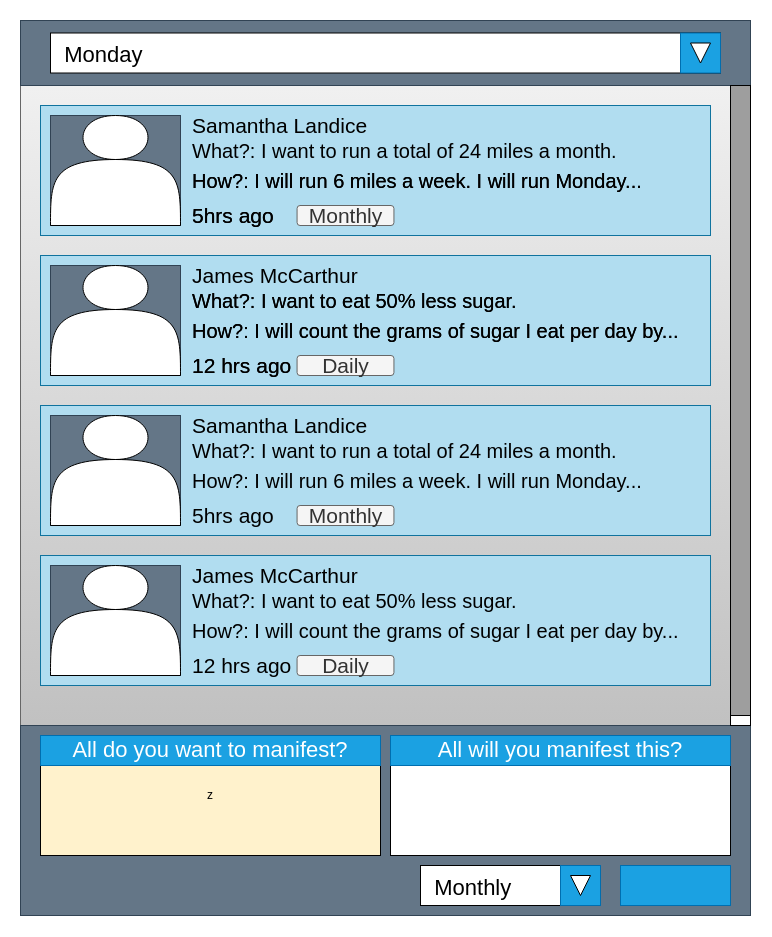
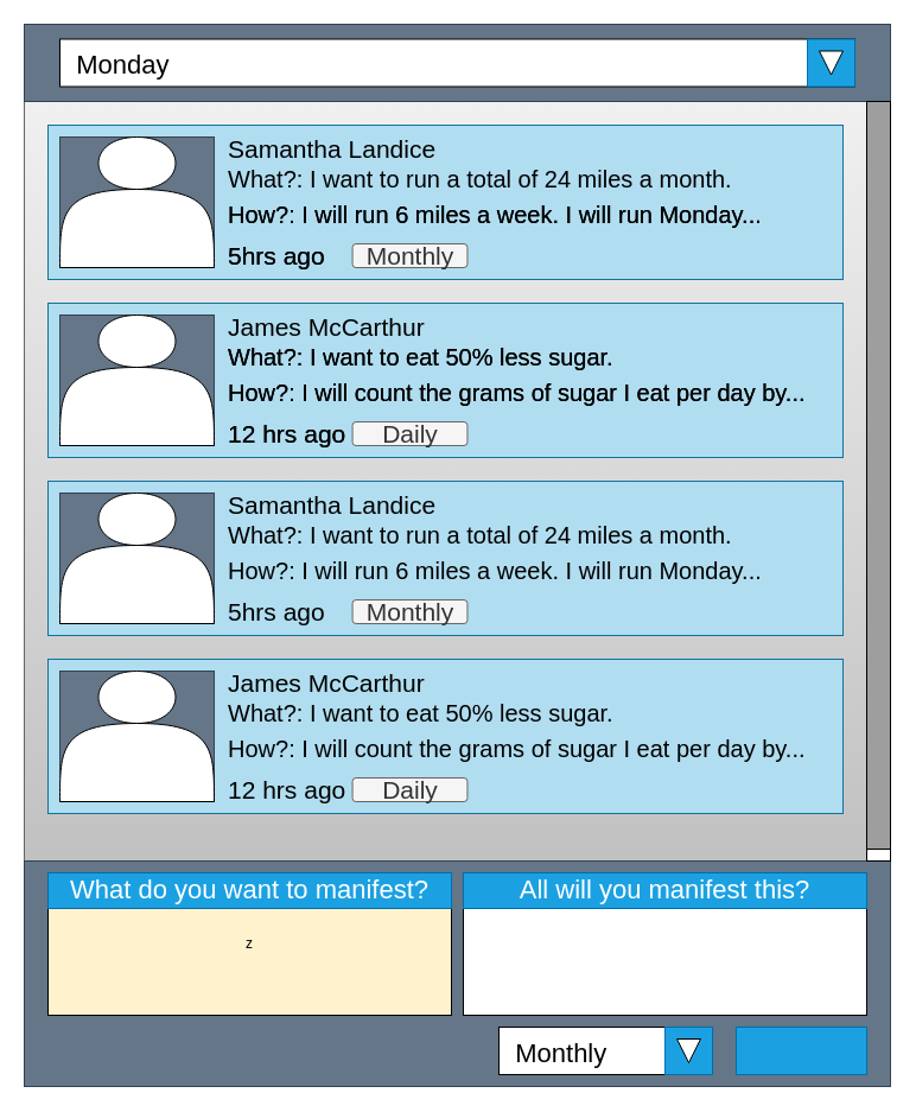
  <mxCell id="0" />
  <mxCell id="1" parent="0" />
  <mxCell id="2" value="" style="rounded=0;whiteSpace=wrap;html=1;fillColor=#f5f5f5;strokeColor=#666666;gradientColor=#b3b3b3;" parent="1" vertex="1"><mxGeometry x="20" y="20" width="730" height="890" as="geometry" /></mxCell>
  <mxCell id="3" value="" style="rounded=0;whiteSpace=wrap;html=1;strokeColor=#314354;fontColor=#ffffff;fillColor=#647687;" parent="1" vertex="1"><mxGeometry x="20" y="20" width="730" height="65" as="geometry" /></mxCell>
  <mxCell id="4" value="" style="rounded=0;whiteSpace=wrap;html=1;" parent="1" vertex="1"><mxGeometry x="50" y="32.5" width="670" height="40" as="geometry" /></mxCell>
  <mxCell id="5" value="" style="rounded=0;whiteSpace=wrap;html=1;fillColor=#1ba1e2;strokeColor=#006EAF;fontColor=#ffffff;" parent="1" vertex="1"><mxGeometry x="680" y="32.5" width="40" height="40" as="geometry" /></mxCell>
  <mxCell id="6" value="" style="triangle;whiteSpace=wrap;html=1;direction=south;" parent="1" vertex="1"><mxGeometry x="690" y="42.5" width="20" height="20" as="geometry" /></mxCell>
  <mxCell id="7" value="&lt;span style=&quot;font-size: 22px&quot;&gt;&amp;nbsp; Monday&lt;/span&gt;" style="text;html=1;strokeColor=none;fillColor=none;align=left;verticalAlign=middle;whiteSpace=wrap;rounded=0;" parent="1" vertex="1"><mxGeometry x="50" y="35" width="630" height="40" as="geometry" /></mxCell>
  <mxCell id="8" value="" style="rounded=0;whiteSpace=wrap;html=1;fillColor=#647687;strokeColor=#314354;fontColor=#ffffff;" parent="1" vertex="1"><mxGeometry x="20" y="725" width="730" height="190" as="geometry" /></mxCell>
  <mxCell id="9" value="z" style="rounded=0;whiteSpace=wrap;html=1;fillColor=#fff2cc;" parent="1" vertex="1"><mxGeometry x="40" y="735" width="340" height="120" as="geometry" /></mxCell>
  <mxCell id="10" value="" style="rounded=0;whiteSpace=wrap;html=1;fillColor=#1ba1e2;strokeColor=#006EAF;fontColor=#ffffff;" parent="1" vertex="1"><mxGeometry x="620" y="865" width="110" height="40" as="geometry" /></mxCell>
  <mxCell id="11" value="" style="rounded=0;whiteSpace=wrap;html=1;" parent="1" vertex="1"><mxGeometry x="420" y="865" width="180" height="40" as="geometry" /></mxCell>
  <mxCell id="12" value="" style="rounded=0;whiteSpace=wrap;html=1;fillColor=#1ba1e2;strokeColor=#006EAF;fontColor=#ffffff;" parent="1" vertex="1"><mxGeometry x="560" y="865" width="40" height="40" as="geometry" /></mxCell>
  <mxCell id="13" value="" style="triangle;whiteSpace=wrap;html=1;direction=south;" parent="1" vertex="1"><mxGeometry x="570" y="875" width="20" height="20" as="geometry" /></mxCell>
  <mxCell id="14" value="&lt;span style=&quot;font-size: 22px&quot;&gt;&amp;nbsp; Monthly&lt;/span&gt;" style="text;html=1;strokeColor=none;fillColor=none;align=left;verticalAlign=middle;whiteSpace=wrap;rounded=0;" parent="1" vertex="1"><mxGeometry x="420" y="870" width="140" height="35" as="geometry" /></mxCell>
  <mxCell id="15" value="" style="rounded=0;whiteSpace=wrap;html=1;" parent="1" vertex="1"><mxGeometry x="390" y="735" width="340" height="120" as="geometry" /></mxCell>
  <mxCell id="16" value="" style="rounded=0;whiteSpace=wrap;html=1;" parent="1" vertex="1"><mxGeometry x="40" y="735" width="340" height="30" as="geometry" /></mxCell>
  <mxCell id="17" value="" style="rounded=0;whiteSpace=wrap;html=1;" parent="1" vertex="1"><mxGeometry x="390" y="735" width="340" height="30" as="geometry" /></mxCell>
- <mxCell id="18" value="&lt;span style=&quot;font-size: 22px&quot;&gt;All do you want to manifest?&lt;/span&gt;" style="text;html=1;strokeColor=#006EAF;fillColor=#1ba1e2;align=center;verticalAlign=middle;whiteSpace=wrap;rounded=0;fontColor=#ffffff;" parent="1" vertex="1"><mxGeometry x="40" y="735" width="340" height="30" as="geometry" /></mxCell>
+ <mxCell id="18" value="&lt;span style=&quot;font-size: 22px&quot;&gt;What do you want to manifest?&lt;/span&gt;" style="text;html=1;strokeColor=#006EAF;fillColor=#1ba1e2;align=center;verticalAlign=middle;whiteSpace=wrap;rounded=0;fontColor=#ffffff;" parent="1" vertex="1"><mxGeometry x="40" y="735" width="340" height="30" as="geometry" /></mxCell>
  <mxCell id="19" value="&lt;span style=&quot;font-size: 22px&quot;&gt;All will you manifest this?&lt;/span&gt;" style="text;html=1;strokeColor=#006EAF;fillColor=#1ba1e2;align=center;verticalAlign=middle;whiteSpace=wrap;rounded=0;fontColor=#ffffff;" parent="1" vertex="1"><mxGeometry x="390" y="735" width="340" height="30" as="geometry" /></mxCell>
  <mxCell id="20" value="" style="rounded=0;whiteSpace=wrap;html=1;align=left;fillColor=#b1ddf0;strokeColor=#10739e;" parent="1" vertex="1"><mxGeometry x="40" y="105" width="670" height="130" as="geometry" /></mxCell>
  <mxCell id="21" value="" style="rounded=0;whiteSpace=wrap;html=1;align=left;fillColor=#b1ddf0;strokeColor=#10739e;" parent="1" vertex="1"><mxGeometry x="40" y="255" width="670" height="130" as="geometry" /></mxCell>
  <mxCell id="22" value="" style="rounded=0;whiteSpace=wrap;html=1;align=left;fillColor=#b1ddf0;strokeColor=#10739e;" parent="1" vertex="1"><mxGeometry x="40" y="405" width="670" height="130" as="geometry" /></mxCell>
  <mxCell id="23" value="" style="rounded=0;whiteSpace=wrap;html=1;align=left;fillColor=#b1ddf0;strokeColor=#10739e;" parent="1" vertex="1"><mxGeometry x="40" y="555" width="670" height="130" as="geometry" /></mxCell>
  <mxCell id="24" value="" style="rounded=0;whiteSpace=wrap;html=1;align=left;" parent="1" vertex="1"><mxGeometry x="730" y="85" width="20" height="640" as="geometry" /></mxCell>
  <mxCell id="25" value="" style="rounded=0;whiteSpace=wrap;html=1;align=left;fillColor=#9E9E9E;" parent="1" vertex="1"><mxGeometry x="730" y="85" width="20" height="630" as="geometry" /></mxCell>
  <mxCell id="26" value="" style="rounded=0;whiteSpace=wrap;html=1;strokeColor=#314354;fillColor=#647687;align=left;fontColor=#ffffff;" parent="1" vertex="1"><mxGeometry x="50" y="115" width="130" height="110" as="geometry" /></mxCell>
  <mxCell id="27" value="&lt;font style=&quot;font-size: 21px&quot;&gt;Samantha Landice&lt;/font&gt;" style="text;html=1;strokeColor=none;fillColor=none;align=left;verticalAlign=middle;whiteSpace=wrap;rounded=0;" parent="1" vertex="1"><mxGeometry x="190" y="115" width="510" height="20" as="geometry" /></mxCell>
  <mxCell id="28" value="&lt;font style=&quot;font-size: 20px&quot;&gt;What?: I want to run a total of 24 miles a month.&lt;/font&gt;" style="text;html=1;strokeColor=none;fillColor=none;align=left;verticalAlign=middle;whiteSpace=wrap;rounded=0;" parent="1" vertex="1"><mxGeometry x="190" y="135" width="510" height="30" as="geometry" /></mxCell>
  <mxCell id="29" value="&lt;font style=&quot;font-size: 20px&quot;&gt;How?: I will run 6 miles a week. I will run Monday...&lt;/font&gt;" style="text;html=1;strokeColor=none;fillColor=none;align=left;verticalAlign=middle;whiteSpace=wrap;rounded=0;" parent="1" vertex="1"><mxGeometry x="190" y="165" width="510" height="30" as="geometry" /></mxCell>
  <mxCell id="30" value="" style="rounded=0;whiteSpace=wrap;html=1;strokeColor=#000000;fillColor=#FFFFFF;align=left;" parent="1" vertex="1"><mxGeometry x="300" y="205" width="90" height="20" as="geometry" /></mxCell>
  <mxCell id="31" value="&lt;span style=&quot;font-size: 21px&quot;&gt;Monthly&lt;/span&gt;" style="text;html=1;strokeColor=none;fillColor=none;align=center;verticalAlign=middle;whiteSpace=wrap;rounded=1;" parent="1" vertex="1"><mxGeometry x="296.57" y="205" width="96.87" height="20" as="geometry" /></mxCell>
  <mxCell id="32" value="&lt;span style=&quot;font-size: 21px&quot;&gt;5hrs ago&lt;/span&gt;" style="text;html=1;strokeColor=none;fillColor=none;align=left;verticalAlign=middle;whiteSpace=wrap;rounded=0;" parent="1" vertex="1"><mxGeometry x="190" y="205" width="100" height="20" as="geometry" /></mxCell>
  <mxCell id="33" value="" style="rounded=0;whiteSpace=wrap;html=1;strokeColor=#314354;fillColor=#647687;align=left;fontColor=#ffffff;" parent="1" vertex="1"><mxGeometry x="50" y="265" width="130" height="110" as="geometry" /></mxCell>
  <mxCell id="34" value="" style="rounded=0;whiteSpace=wrap;html=1;strokeColor=#314354;fillColor=#647687;align=left;fontColor=#ffffff;" parent="1" vertex="1"><mxGeometry x="50" y="415" width="130" height="110" as="geometry" /></mxCell>
  <mxCell id="35" value="" style="rounded=0;whiteSpace=wrap;html=1;strokeColor=#314354;fillColor=#647687;align=left;fontColor=#ffffff;" parent="1" vertex="1"><mxGeometry x="50" y="565" width="130" height="110" as="geometry" /></mxCell>
  <mxCell id="36" value="&lt;font style=&quot;font-size: 21px&quot;&gt;James McCarthur&lt;/font&gt;" style="text;html=1;strokeColor=none;fillColor=none;align=left;verticalAlign=middle;whiteSpace=wrap;rounded=0;" parent="1" vertex="1"><mxGeometry x="190" y="265" width="510" height="20" as="geometry" /></mxCell>
  <mxCell id="37" value="&lt;font style=&quot;font-size: 20px&quot;&gt;What?: I want to eat 50% less sugar.&lt;/font&gt;" style="text;html=1;strokeColor=none;fillColor=none;align=left;verticalAlign=middle;whiteSpace=wrap;rounded=0;" parent="1" vertex="1"><mxGeometry x="190" y="285" width="510" height="30" as="geometry" /></mxCell>
  <mxCell id="38" value="&lt;font style=&quot;font-size: 20px&quot;&gt;How?: I will count the grams of sugar I eat per day by...&lt;/font&gt;" style="text;html=1;strokeColor=none;fillColor=none;align=left;verticalAlign=middle;whiteSpace=wrap;rounded=0;" parent="1" vertex="1"><mxGeometry x="190" y="315" width="510" height="30" as="geometry" /></mxCell>
  <mxCell id="39" value="&lt;span style=&quot;font-size: 21px&quot;&gt;12 hrs ago&lt;/span&gt;" style="text;html=1;strokeColor=none;fillColor=none;align=left;verticalAlign=middle;whiteSpace=wrap;rounded=0;" parent="1" vertex="1"><mxGeometry x="190" y="355" width="110" height="20" as="geometry" /></mxCell>
  <mxCell id="40" value="" style="rounded=0;whiteSpace=wrap;html=1;strokeColor=#000000;fillColor=#FFFFFF;align=left;" parent="1" vertex="1"><mxGeometry x="300" y="355" width="90" height="20" as="geometry" /></mxCell>
  <mxCell id="41" value="&lt;span style=&quot;font-size: 21px&quot;&gt;Daily&lt;/span&gt;" style="text;html=1;strokeColor=none;fillColor=none;align=center;verticalAlign=middle;whiteSpace=wrap;rounded=1;" parent="1" vertex="1"><mxGeometry x="296.57" y="355" width="96.87" height="20" as="geometry" /></mxCell>
  <mxCell id="42" value="&lt;span style=&quot;font-size: 21px&quot;&gt;Monthly&lt;/span&gt;" style="text;html=1;strokeColor=#666666;fillColor=#f5f5f5;align=center;verticalAlign=middle;whiteSpace=wrap;rounded=1;fontColor=#333333;" vertex="1" parent="1"><mxGeometry x="296.57" y="205" width="96.87" height="20" as="geometry" /></mxCell>
  <mxCell id="43" value="&lt;span style=&quot;font-size: 21px&quot;&gt;5hrs ago&lt;/span&gt;" style="text;html=1;strokeColor=none;fillColor=none;align=left;verticalAlign=middle;whiteSpace=wrap;rounded=0;" vertex="1" parent="1"><mxGeometry x="190" y="205" width="100" height="20" as="geometry" /></mxCell>
  <mxCell id="44" value="&lt;font style=&quot;font-size: 20px&quot;&gt;How?: I will run 6 miles a week. I will run Monday...&lt;/font&gt;" style="text;html=1;strokeColor=none;fillColor=none;align=left;verticalAlign=middle;whiteSpace=wrap;rounded=0;" vertex="1" parent="1"><mxGeometry x="190" y="165" width="510" height="30" as="geometry" /></mxCell>
  <mxCell id="45" value="&lt;font style=&quot;font-size: 21px&quot;&gt;Samantha Landice&lt;/font&gt;" style="text;html=1;strokeColor=none;fillColor=none;align=left;verticalAlign=middle;whiteSpace=wrap;rounded=0;" vertex="1" parent="1"><mxGeometry x="190" y="415" width="510" height="20" as="geometry" /></mxCell>
  <mxCell id="46" value="&lt;font style=&quot;font-size: 20px&quot;&gt;What?: I want to run a total of 24 miles a month.&lt;/font&gt;" style="text;html=1;strokeColor=none;fillColor=none;align=left;verticalAlign=middle;whiteSpace=wrap;rounded=0;" vertex="1" parent="1"><mxGeometry x="190" y="435" width="510" height="30" as="geometry" /></mxCell>
  <mxCell id="47" value="&lt;span style=&quot;font-size: 21px&quot;&gt;Monthly&lt;/span&gt;" style="text;html=1;strokeColor=#666666;fillColor=#f5f5f5;align=center;verticalAlign=middle;whiteSpace=wrap;rounded=1;fontColor=#333333;" vertex="1" parent="1"><mxGeometry x="296.57" y="505" width="96.87" height="20" as="geometry" /></mxCell>
  <mxCell id="48" value="&lt;span style=&quot;font-size: 21px&quot;&gt;5hrs ago&lt;/span&gt;" style="text;html=1;strokeColor=none;fillColor=none;align=left;verticalAlign=middle;whiteSpace=wrap;rounded=0;" vertex="1" parent="1"><mxGeometry x="190" y="505" width="100" height="20" as="geometry" /></mxCell>
  <mxCell id="49" value="&lt;font style=&quot;font-size: 20px&quot;&gt;How?: I will run 6 miles a week. I will run Monday...&lt;/font&gt;" style="text;html=1;strokeColor=none;fillColor=none;align=left;verticalAlign=middle;whiteSpace=wrap;rounded=0;" vertex="1" parent="1"><mxGeometry x="190" y="465" width="510" height="30" as="geometry" /></mxCell>
  <mxCell id="50" value="&lt;span style=&quot;font-size: 21px&quot;&gt;Daily&lt;/span&gt;" style="text;html=1;strokeColor=#666666;fillColor=#f5f5f5;align=center;verticalAlign=middle;whiteSpace=wrap;rounded=1;fontColor=#333333;" vertex="1" parent="1"><mxGeometry x="296.57" y="355" width="96.87" height="20" as="geometry" /></mxCell>
  <mxCell id="51" value="&lt;span style=&quot;font-size: 21px&quot;&gt;12 hrs ago&lt;/span&gt;" style="text;html=1;strokeColor=none;fillColor=none;align=left;verticalAlign=middle;whiteSpace=wrap;rounded=0;" vertex="1" parent="1"><mxGeometry x="190" y="355" width="110" height="20" as="geometry" /></mxCell>
  <mxCell id="52" value="&lt;font style=&quot;font-size: 20px&quot;&gt;How?: I will count the grams of sugar I eat per day by...&lt;/font&gt;" style="text;html=1;strokeColor=none;fillColor=none;align=left;verticalAlign=middle;whiteSpace=wrap;rounded=0;" vertex="1" parent="1"><mxGeometry x="190" y="315" width="510" height="30" as="geometry" /></mxCell>
  <mxCell id="53" value="&lt;font style=&quot;font-size: 20px&quot;&gt;What?: I want to eat 50% less sugar.&lt;/font&gt;" style="text;html=1;strokeColor=none;fillColor=none;align=left;verticalAlign=middle;whiteSpace=wrap;rounded=0;" vertex="1" parent="1"><mxGeometry x="190" y="285" width="510" height="30" as="geometry" /></mxCell>
  <mxCell id="54" value="&lt;font style=&quot;font-size: 21px&quot;&gt;James McCarthur&lt;/font&gt;" style="text;html=1;strokeColor=none;fillColor=none;align=left;verticalAlign=middle;whiteSpace=wrap;rounded=0;" vertex="1" parent="1"><mxGeometry x="190" y="565" width="510" height="20" as="geometry" /></mxCell>
  <mxCell id="55" value="&lt;span style=&quot;font-size: 21px&quot;&gt;Daily&lt;/span&gt;" style="text;html=1;strokeColor=#666666;fillColor=#f5f5f5;align=center;verticalAlign=middle;whiteSpace=wrap;rounded=1;fontColor=#333333;" vertex="1" parent="1"><mxGeometry x="296.57" y="655" width="96.87" height="20" as="geometry" /></mxCell>
  <mxCell id="56" value="&lt;span style=&quot;font-size: 21px&quot;&gt;12 hrs ago&lt;/span&gt;" style="text;html=1;strokeColor=none;fillColor=none;align=left;verticalAlign=middle;whiteSpace=wrap;rounded=0;" vertex="1" parent="1"><mxGeometry x="190" y="655" width="110" height="20" as="geometry" /></mxCell>
  <mxCell id="57" value="&lt;font style=&quot;font-size: 20px&quot;&gt;How?: I will count the grams of sugar I eat per day by...&lt;/font&gt;" style="text;html=1;strokeColor=none;fillColor=none;align=left;verticalAlign=middle;whiteSpace=wrap;rounded=0;" vertex="1" parent="1"><mxGeometry x="190" y="615" width="510" height="30" as="geometry" /></mxCell>
  <mxCell id="58" value="&lt;font style=&quot;font-size: 20px&quot;&gt;What?: I want to eat 50% less sugar.&lt;/font&gt;" style="text;html=1;strokeColor=none;fillColor=none;align=left;verticalAlign=middle;whiteSpace=wrap;rounded=0;" vertex="1" parent="1"><mxGeometry x="190" y="585" width="510" height="30" as="geometry" /></mxCell>
  <mxCell id="59" value="" style="shape=actor;whiteSpace=wrap;html=1;" vertex="1" parent="1"><mxGeometry x="50" y="265" width="130" height="110" as="geometry" /></mxCell>
  <mxCell id="60" value="" style="shape=actor;whiteSpace=wrap;html=1;" vertex="1" parent="1"><mxGeometry x="50" y="115" width="130" height="110" as="geometry" /></mxCell>
  <mxCell id="61" value="" style="shape=actor;whiteSpace=wrap;html=1;" vertex="1" parent="1"><mxGeometry x="50" y="415" width="130" height="110" as="geometry" /></mxCell>
  <mxCell id="62" value="" style="shape=actor;whiteSpace=wrap;html=1;" vertex="1" parent="1"><mxGeometry x="50" y="565" width="130" height="110" as="geometry" /></mxCell>
